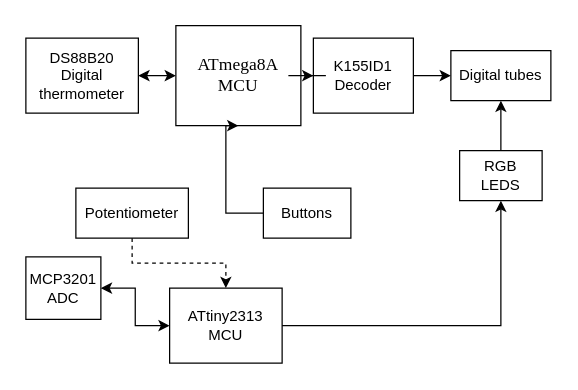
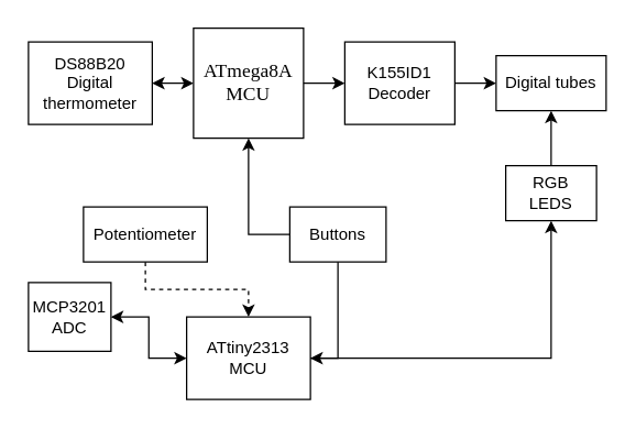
  <mxCell id="0" />
  <mxCell id="1" parent="0" />
  <mxCell id="2" value="" style="edgeStyle=orthogonalEdgeStyle;rounded=0;orthogonalLoop=1;jettySize=auto;html=1;" parent="1" source="3" target="5" edge="1"><mxGeometry relative="1" as="geometry" /></mxCell>
- <mxCell id="3" value="&lt;font face=&quot;Times New Roman&quot; style=&quot;font-size: 14px&quot;&gt;ATmega8A&lt;br&gt;MCU&lt;/font&gt;" style="rounded=0;whiteSpace=wrap;html=1;fillColor=none;" parent="1" vertex="1"><mxGeometry x="140" y="20" width="100" height="80" as="geometry" /></mxCell>
+ <mxCell id="3" value="&lt;font face=&quot;Times New Roman&quot; style=&quot;font-size: 14px&quot;&gt;ATmega8A&lt;br&gt;MCU&lt;/font&gt;" style="rounded=0;whiteSpace=wrap;html=1;fillColor=none;" parent="1" vertex="1"><mxGeometry x="140" y="20" width="80" height="80" as="geometry" /></mxCell>
  <mxCell id="4" value="" style="edgeStyle=orthogonalEdgeStyle;rounded=0;orthogonalLoop=1;jettySize=auto;html=1;" parent="1" source="5" target="6" edge="1"><mxGeometry relative="1" as="geometry" /></mxCell>
  <mxCell id="5" value="K155ID1&lt;br&gt;Decoder" style="rounded=0;whiteSpace=wrap;html=1;fillColor=none;" parent="1" vertex="1"><mxGeometry x="250" y="30" width="80" height="60" as="geometry" /></mxCell>
  <mxCell id="6" value="Digital tubes" style="rounded=0;whiteSpace=wrap;html=1;fillColor=none;" parent="1" vertex="1"><mxGeometry x="360" y="40" width="80" height="40" as="geometry" /></mxCell>
  <mxCell id="7" value="" style="edgeStyle=orthogonalEdgeStyle;rounded=0;orthogonalLoop=1;jettySize=auto;html=1;startArrow=classic;startFill=1;endArrow=classic;endFill=1;" parent="1" source="8" target="3" edge="1"><mxGeometry relative="1" as="geometry" /></mxCell>
  <mxCell id="8" value="DS88B20&lt;br&gt;Digital thermometer" style="rounded=0;whiteSpace=wrap;html=1;fillColor=none;" parent="1" vertex="1"><mxGeometry x="20" y="30" width="90" height="60" as="geometry" /></mxCell>
+ <mxCell id="9" style="edgeStyle=orthogonalEdgeStyle;rounded=0;orthogonalLoop=1;jettySize=auto;html=1;entryX=1;entryY=0.5;entryDx=0;entryDy=0;" parent="1" source="11" target="12" edge="1"><mxGeometry relative="1" as="geometry" /></mxCell>
  <mxCell id="10" style="edgeStyle=orthogonalEdgeStyle;rounded=0;orthogonalLoop=1;jettySize=auto;html=1;entryX=0.5;entryY=1;entryDx=0;entryDy=0;" parent="1" source="11" target="3" edge="1"><mxGeometry relative="1" as="geometry"><Array as="points"><mxPoint x="180" y="170" /></Array></mxGeometry></mxCell>
  <mxCell id="11" value="Buttons" style="rounded=0;whiteSpace=wrap;html=1;fillColor=none;" parent="1" vertex="1"><mxGeometry x="210" y="150" width="70" height="40" as="geometry" /></mxCell>
  <mxCell id="12" value="ATtiny2313&lt;br&gt;MCU" style="rounded=0;whiteSpace=wrap;html=1;fillColor=none;" parent="1" vertex="1"><mxGeometry x="135" y="230" width="90" height="60" as="geometry" /></mxCell>
  <mxCell id="13" style="edgeStyle=orthogonalEdgeStyle;rounded=0;orthogonalLoop=1;jettySize=auto;html=1;entryX=0.5;entryY=0;entryDx=0;entryDy=0;startArrow=none;startFill=0;endArrow=classic;endFill=1;dashed=1;" parent="1" source="14" target="12" edge="1"><mxGeometry relative="1" as="geometry" /></mxCell>
  <mxCell id="14" value="Potentiometer" style="rounded=0;whiteSpace=wrap;html=1;fillColor=none;" parent="1" vertex="1"><mxGeometry x="60" y="150" width="90" height="40" as="geometry" /></mxCell>
  <mxCell id="15" style="edgeStyle=orthogonalEdgeStyle;rounded=0;orthogonalLoop=1;jettySize=auto;html=1;entryX=0.5;entryY=1;entryDx=0;entryDy=0;startArrow=none;startFill=0;" parent="1" source="17" target="6" edge="1"><mxGeometry relative="1" as="geometry" /></mxCell>
  <mxCell id="16" style="edgeStyle=orthogonalEdgeStyle;rounded=0;orthogonalLoop=1;jettySize=auto;html=1;entryX=1;entryY=0.5;entryDx=0;entryDy=0;startArrow=classic;startFill=1;endArrow=none;endFill=0;" parent="1" source="17" target="12" edge="1"><mxGeometry relative="1" as="geometry"><Array as="points"><mxPoint x="400" y="260" /></Array></mxGeometry></mxCell>
  <mxCell id="17" value="RGB &lt;br&gt;LEDS" style="rounded=0;whiteSpace=wrap;html=1;fillColor=none;" parent="1" vertex="1"><mxGeometry x="367" y="120" width="66" height="40" as="geometry" /></mxCell>
  <mxCell id="18" value="" style="edgeStyle=orthogonalEdgeStyle;rounded=0;orthogonalLoop=1;jettySize=auto;html=1;startArrow=classic;startFill=1;endArrow=classic;endFill=1;" parent="1" source="19" target="12" edge="1"><mxGeometry relative="1" as="geometry" /></mxCell>
  <mxCell id="19" value="MCP3201&lt;br&gt;ADC" style="rounded=0;whiteSpace=wrap;html=1;fillColor=none;" parent="1" vertex="1"><mxGeometry x="20" y="205" width="60" height="50" as="geometry" /></mxCell>
